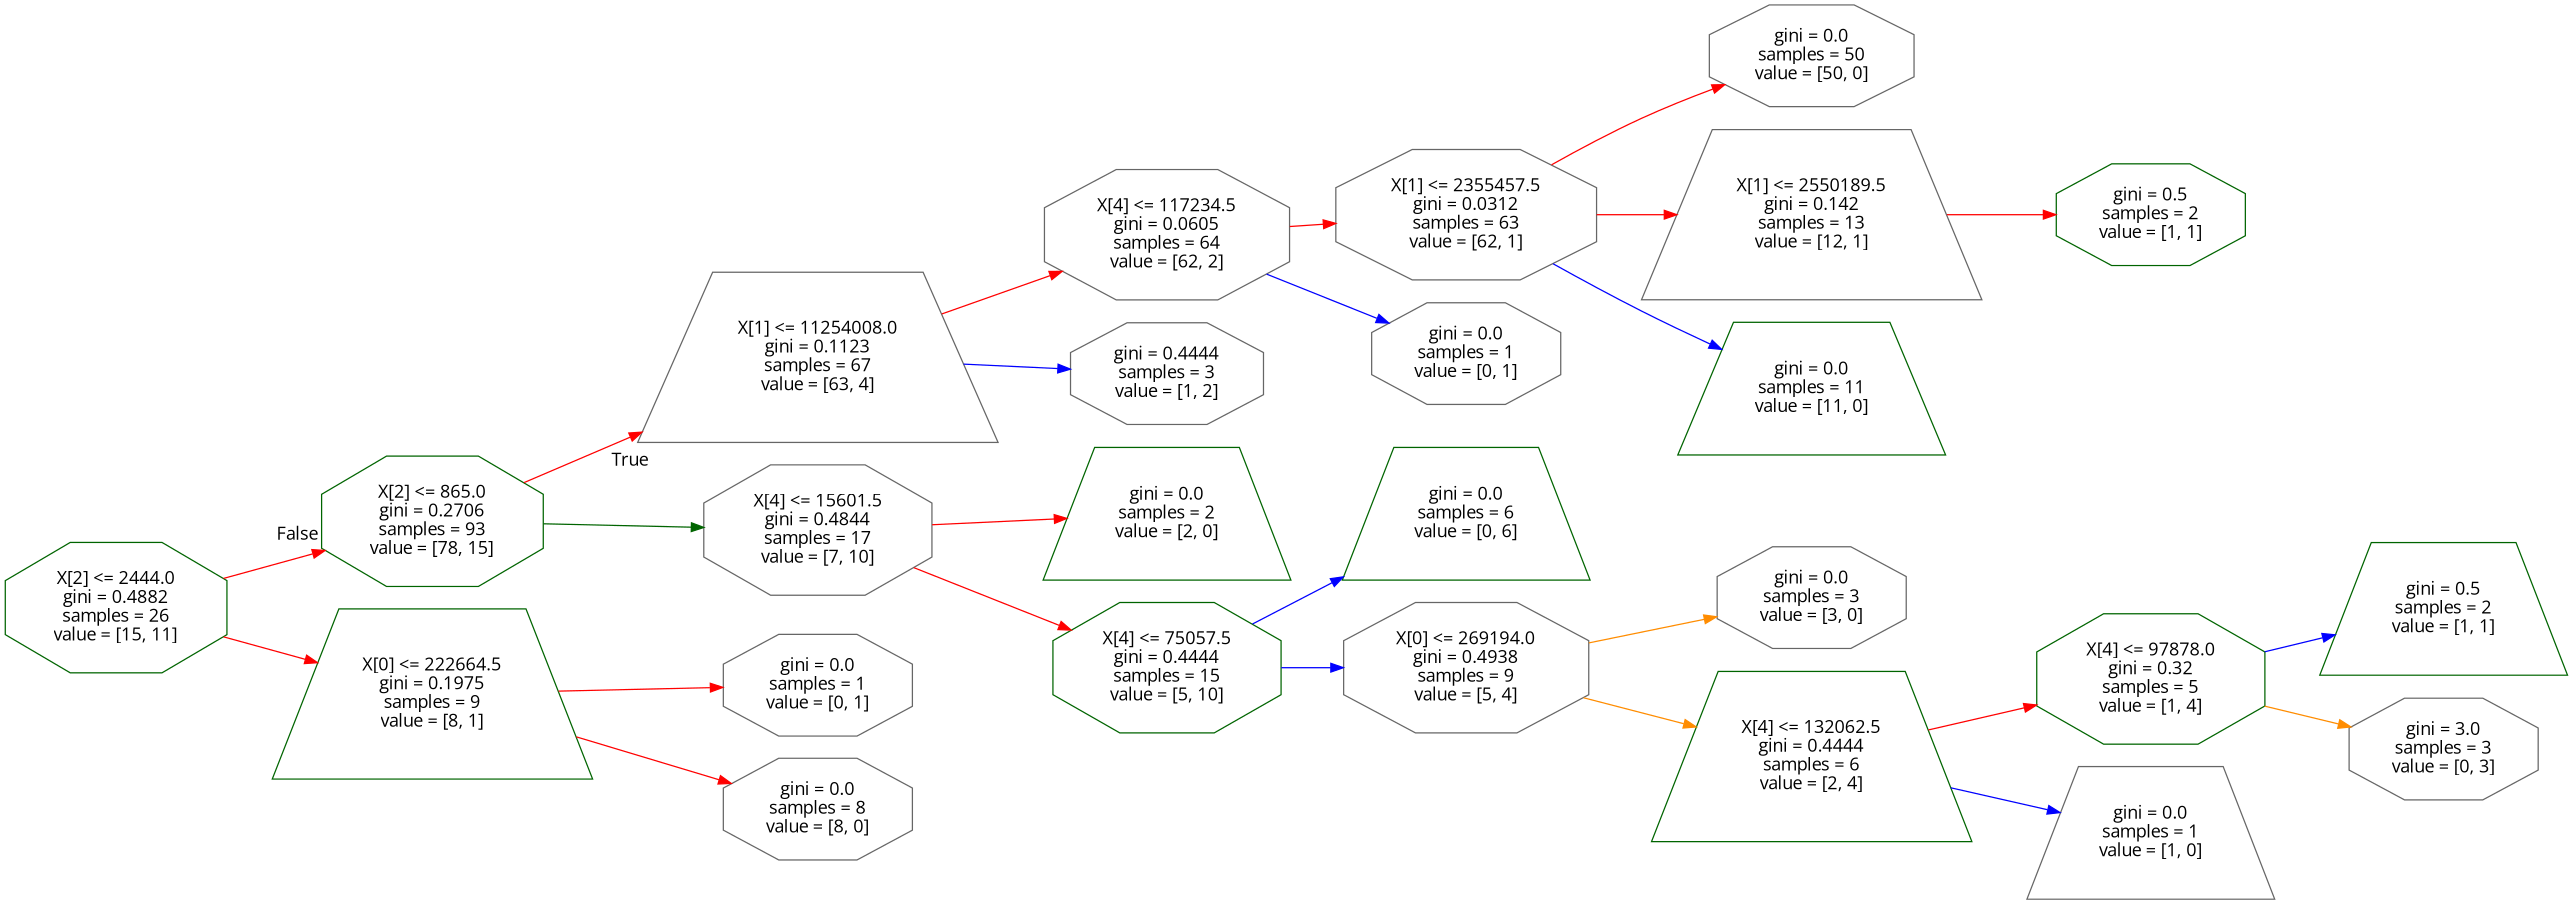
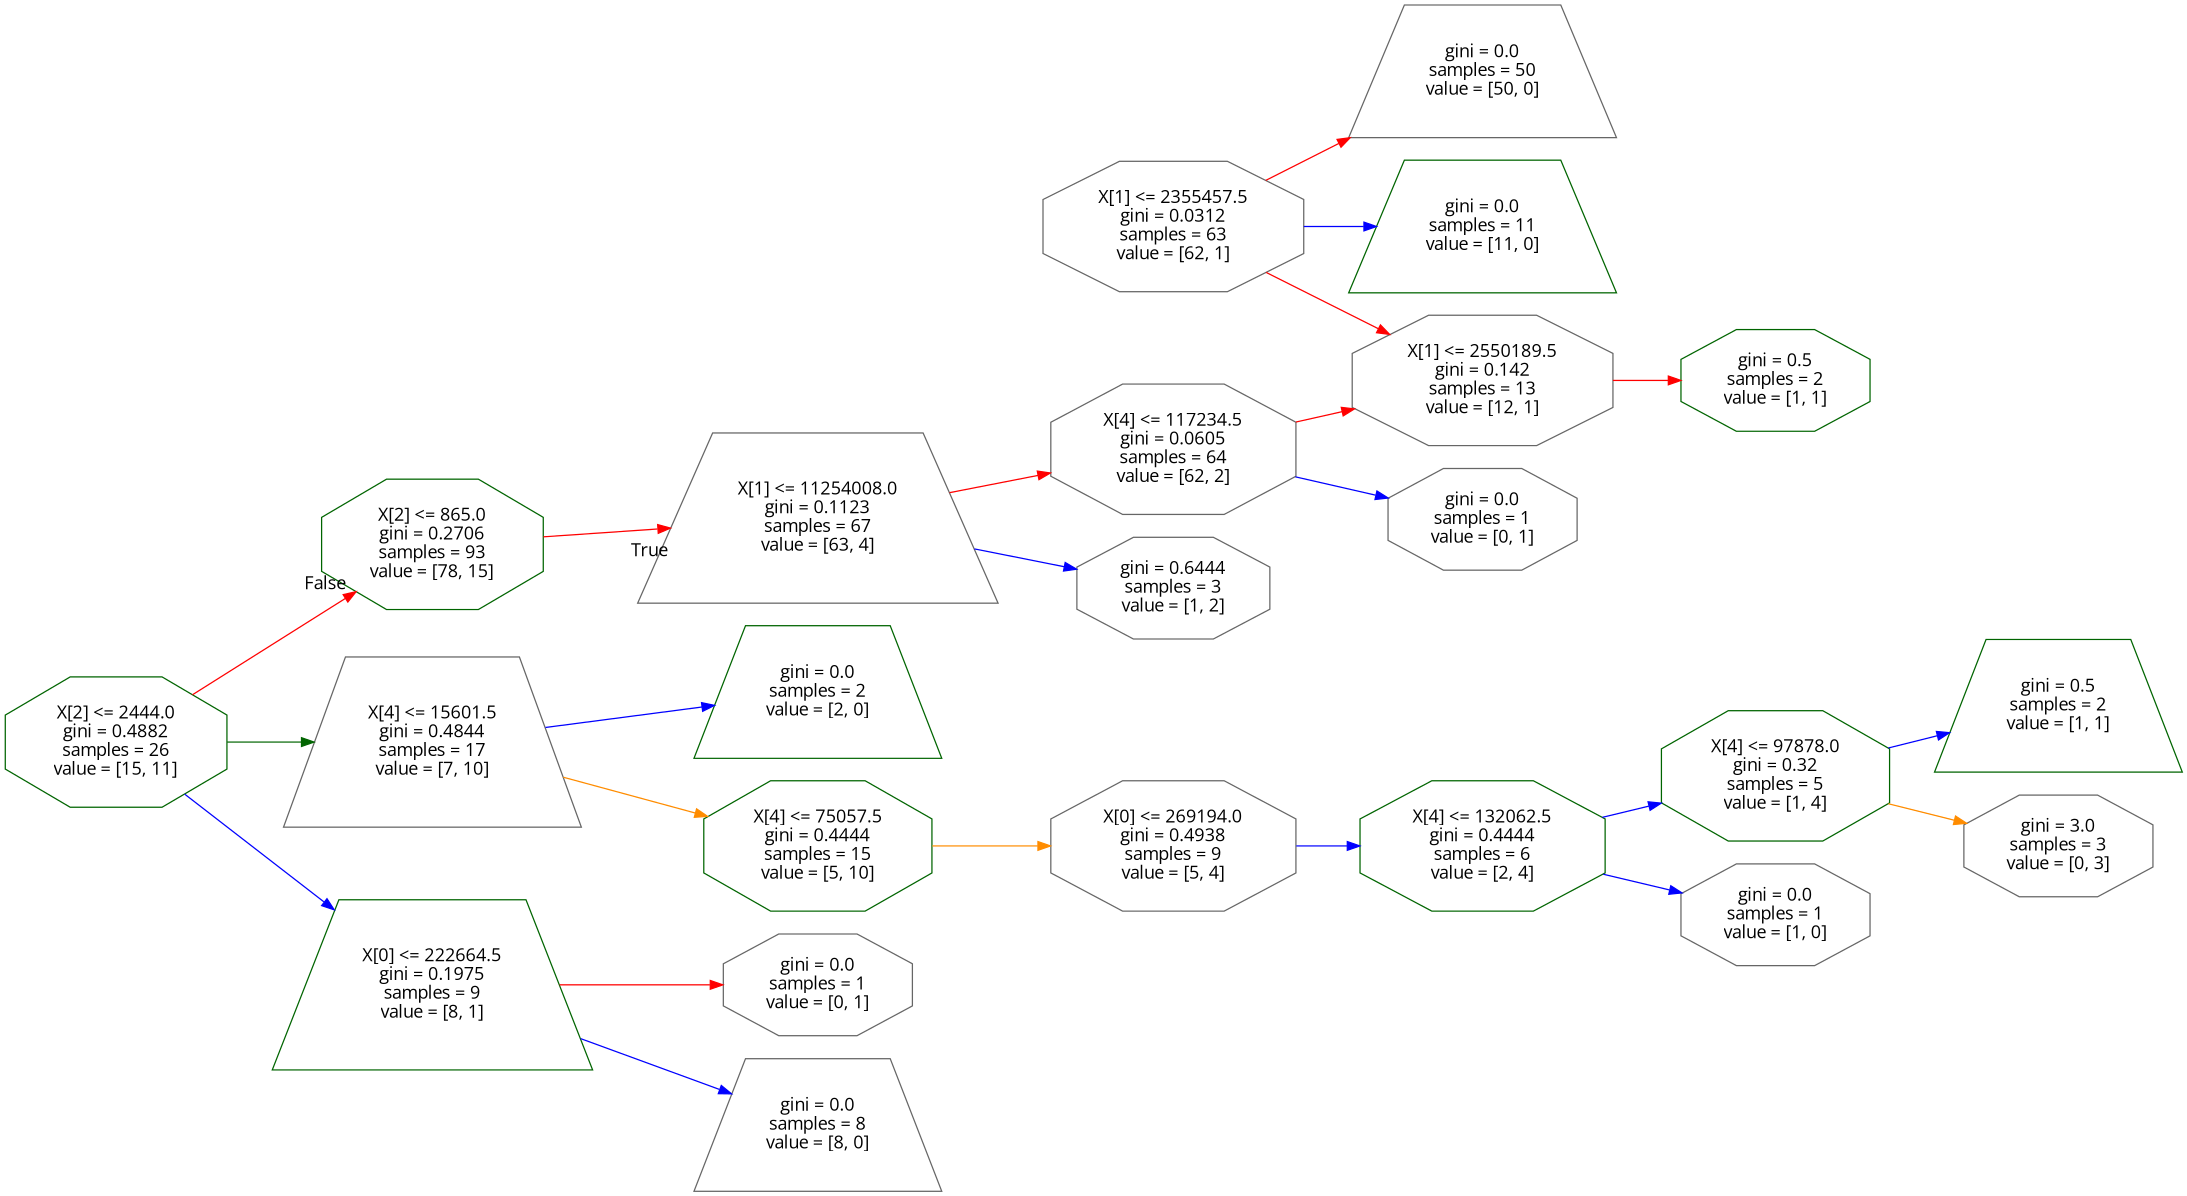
  digraph {
    fontname="Open Sans"
    rankdir=LR
    node [color=gray40 fontname="Open Sans" shape=octagon]
    edge [color=blue fontname="Open Sans"]
    n1 [color=darkgreen label="X[2] <= 865.0\ngini = 0.2706\nsamples = 93\nvalue = [78, 15]"]
    n2 [label="X[1] <= 11254008.0\ngini = 0.1123\nsamples = 67\nvalue = [63, 4]" shape=trapezium]
    n3 [label="X[4] <= 117234.5\ngini = 0.0605\nsamples = 64\nvalue = [62, 2]"]
-   n4 [label="gini = 0.4444\nsamples = 3\nvalue = [1, 2]"]
+   n4 [label="gini = 0.6444\nsamples = 3\nvalue = [1, 2]"]
    n5 [color=darkgreen label="X[2] <= 2444.0\ngini = 0.4882\nsamples = 26\nvalue = [15, 11]"]
-   n6 [label="X[4] <= 15601.5\ngini = 0.4844\nsamples = 17\nvalue = [7, 10]"]
+   n6 [label="X[4] <= 15601.5\ngini = 0.4844\nsamples = 17\nvalue = [7, 10]" shape=trapezium]
    n7 [color=darkgreen label="X[0] <= 222664.5\ngini = 0.1975\nsamples = 9\nvalue = [8, 1]" shape=trapezium]
    n8 [label="X[1] <= 2355457.5\ngini = 0.0312\nsamples = 63\nvalue = [62, 1]"]
    n9 [label="gini = 0.0\nsamples = 1\nvalue = [0, 1]"]
-   n10 [label="gini = 0.0\nsamples = 50\nvalue = [50, 0]"]
-   n11 [label="X[1] <= 2550189.5\ngini = 0.142\nsamples = 13\nvalue = [12, 1]" shape=trapezium]
+   n10 [label="gini = 0.0\nsamples = 50\nvalue = [50, 0]" shape=trapezium]
+   n11 [label="X[1] <= 2550189.5\ngini = 0.142\nsamples = 13\nvalue = [12, 1]"]
    n12 [color=darkgreen label="gini = 0.0\nsamples = 11\nvalue = [11, 0]" shape=trapezium]
    n13 [color=darkgreen label="gini = 0.5\nsamples = 2\nvalue = [1, 1]"]
    n14 [color=darkgreen label="gini = 0.0\nsamples = 2\nvalue = [2, 0]" shape=trapezium]
    n15 [color=darkgreen label="X[4] <= 75057.5\ngini = 0.4444\nsamples = 15\nvalue = [5, 10]"]
    n16 [label="gini = 0.0\nsamples = 1\nvalue = [0, 1]"]
-   n17 [label="gini = 0.0\nsamples = 8\nvalue = [8, 0]"]
-   n18 [color=darkgreen label="gini = 0.0\nsamples = 6\nvalue = [0, 6]" shape=trapezium]
+   n17 [label="gini = 0.0\nsamples = 8\nvalue = [8, 0]" shape=trapezium]
    n19 [label="X[0] <= 269194.0\ngini = 0.4938\nsamples = 9\nvalue = [5, 4]"]
-   n20 [label="gini = 0.0\nsamples = 3\nvalue = [3, 0]"]
-   n21 [color=darkgreen label="X[4] <= 132062.5\ngini = 0.4444\nsamples = 6\nvalue = [2, 4]" shape=trapezium]
+   n21 [color=darkgreen label="X[4] <= 132062.5\ngini = 0.4444\nsamples = 6\nvalue = [2, 4]"]
    n22 [color=darkgreen label="X[4] <= 97878.0\ngini = 0.32\nsamples = 5\nvalue = [1, 4]"]
-   n23 [label="gini = 0.0\nsamples = 1\nvalue = [1, 0]" shape=trapezium]
+   n23 [label="gini = 0.0\nsamples = 1\nvalue = [1, 0]"]
    n24 [color=darkgreen label="gini = 0.5\nsamples = 2\nvalue = [1, 1]" shape=trapezium]
    n25 [label="gini = 3.0\nsamples = 3\nvalue = [0, 3]"]
    n1 -> n2 [color=red headlabel=True labelangle=45 labeldistance=2.5]
    n2 -> n3 [color=red]
    n2 -> n4
-   n3 -> n8 [color=red]
+   n3 -> n11 [color=red]
    n3 -> n9
    n5 -> n1 [color=red headlabel=False labelangle=-45 labeldistance=2.5]
-   n1 -> n6 [color=darkgreen]
-   n5 -> n7 [color=red]
-   n6 -> n14 [color=red]
-   n6 -> n15 [color=red]
+   n5 -> n6 [color=darkgreen]
+   n5 -> n7
+   n6 -> n14
+   n6 -> n15 [color=darkorange]
    n7 -> n16 [color=red]
-   n7 -> n17 [color=red]
+   n7 -> n17
    n8 -> n10 [color=red]
    n8 -> n11 [color=red]
    n8 -> n12
    n11 -> n13 [color=red]
-   n15 -> n18
-   n15 -> n19
-   n19 -> n20 [color=darkorange]
-   n19 -> n21 [color=darkorange]
-   n21 -> n22 [color=red]
+   n15 -> n19 [color=darkorange]
+   n19 -> n21
+   n21 -> n22
    n21 -> n23
    n22 -> n24
    n22 -> n25 [color=darkorange]
  }
